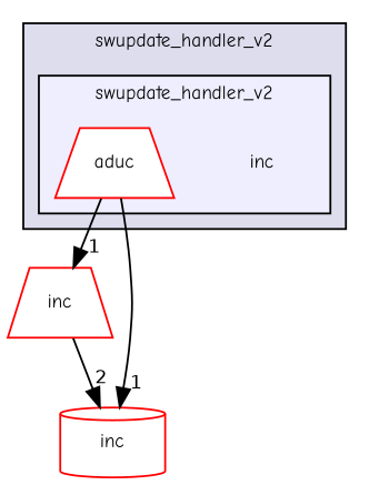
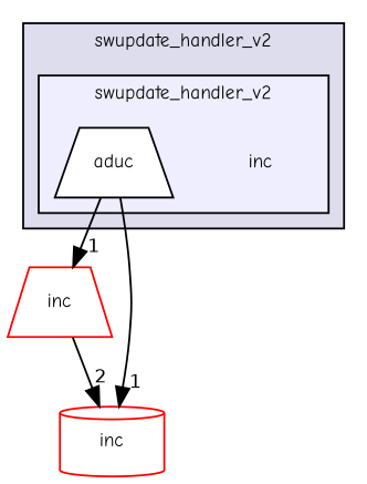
  digraph {
    compound=true
    fontname="Comic Neue"
    node [fontname="Comic Neue" fontsize=10 shape=trapezium color=red fillcolor=white style=filled]
    edge [headlabel=1 labeldistance=1.5 labelfontname=Helvetica labelfontsize=10 fontname="Comic Neue"]
    n1 [label=inc shape=plaintext color="" fillcolor="" style=""]
-   n2 [label=aduc]
+   n2 [color=black label=aduc]
    n3 [label=inc]
    n4 [label=inc shape=cylinder]
    subgraph cluster_1 {
      bgcolor="#ddddee"
      fontsize=10
      label=swupdate_handler_v2
      pencolor=black
      subgraph cluster_2 {
        bgcolor="#eeeeff"
        fontsize=10
        pencolor=black
        n1
        n2
      }
    }
    n2 -> n3
    n2 -> n4
    n3 -> n4 [headlabel=2]
  }
